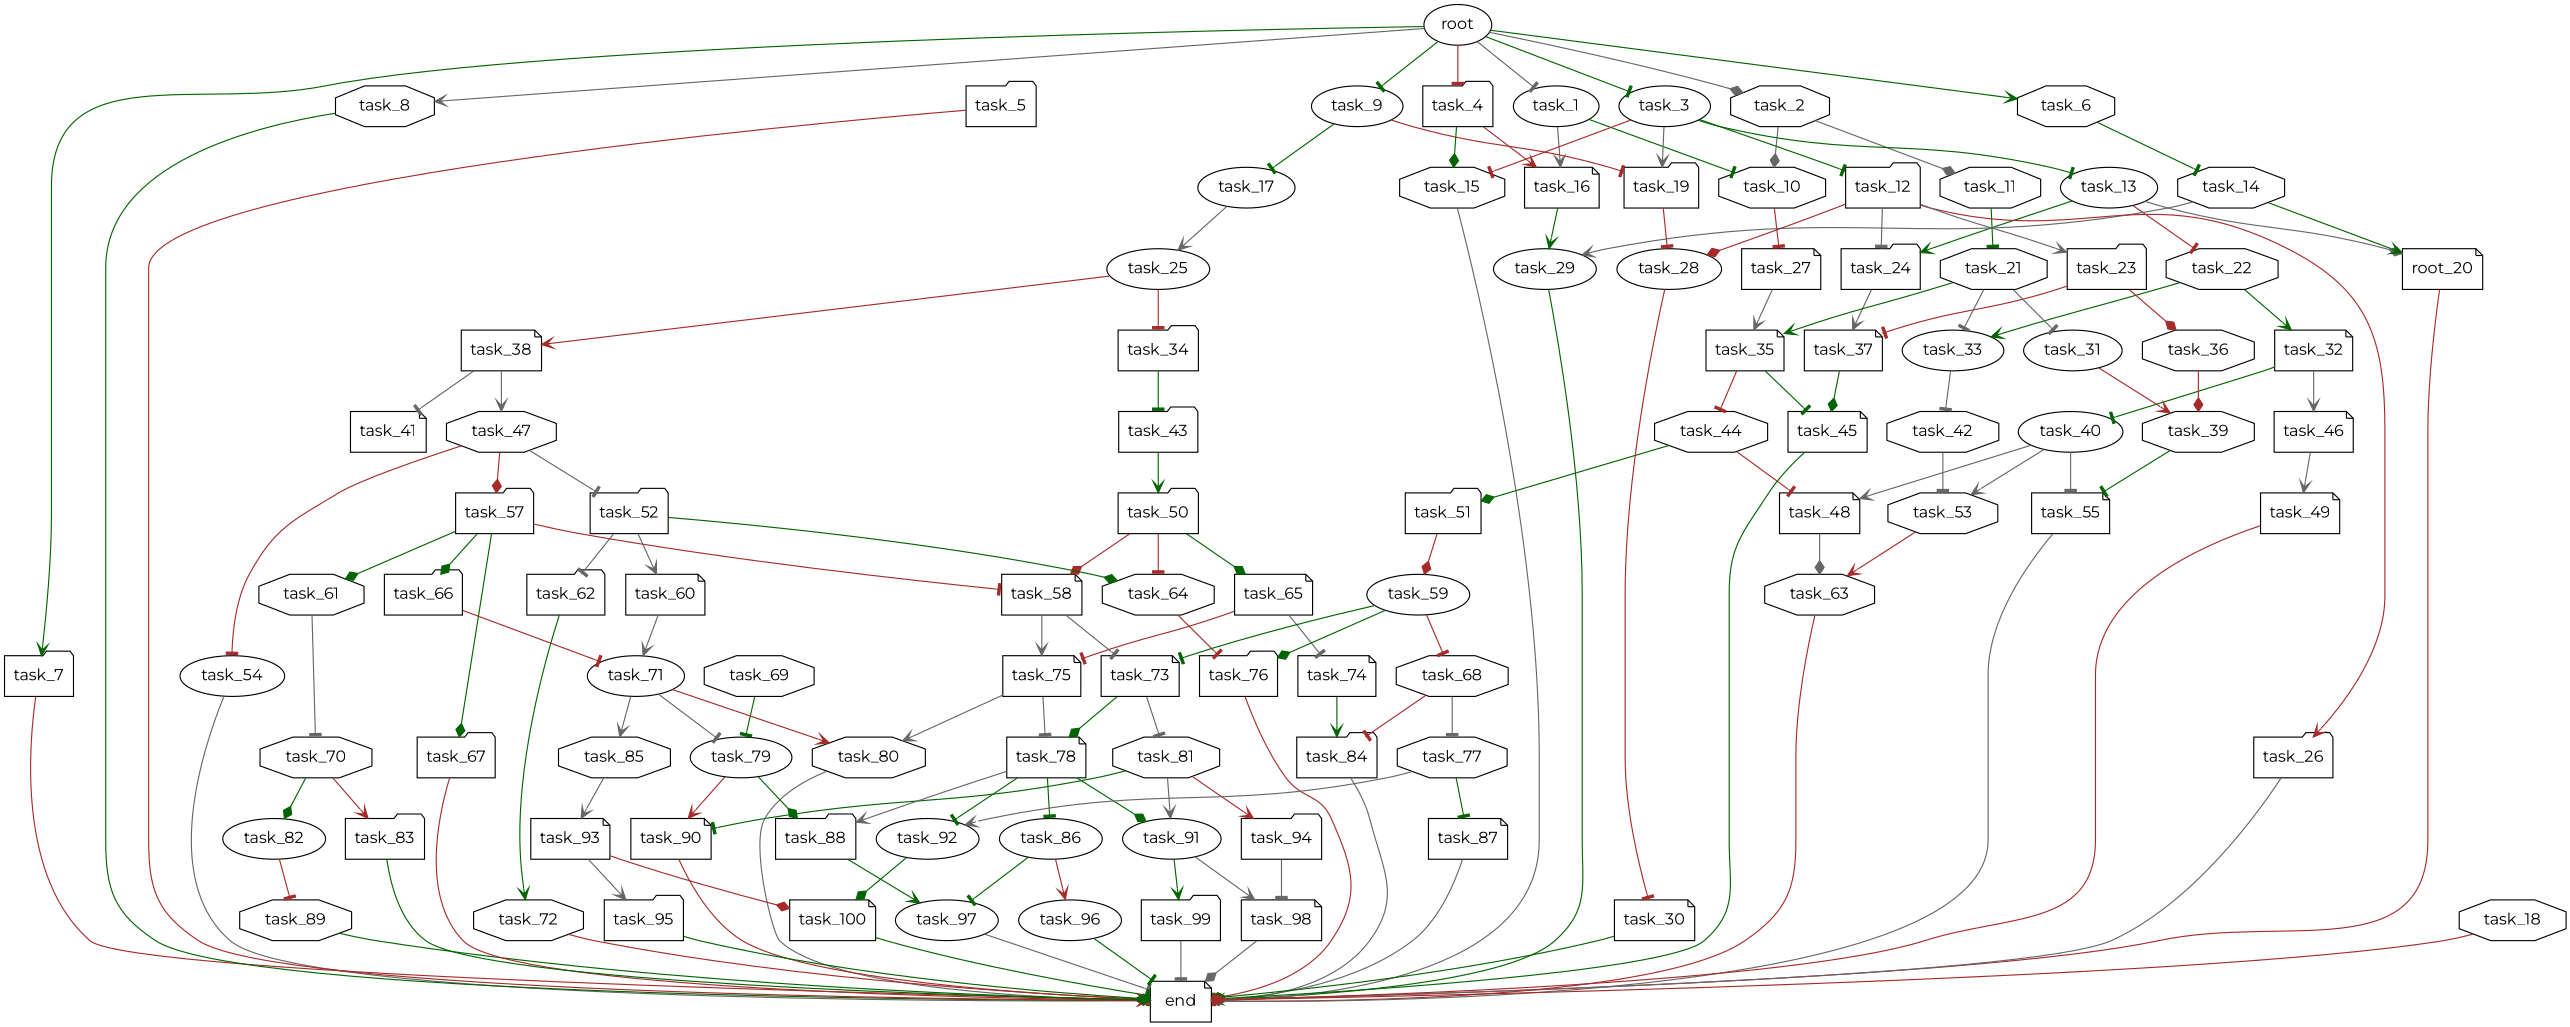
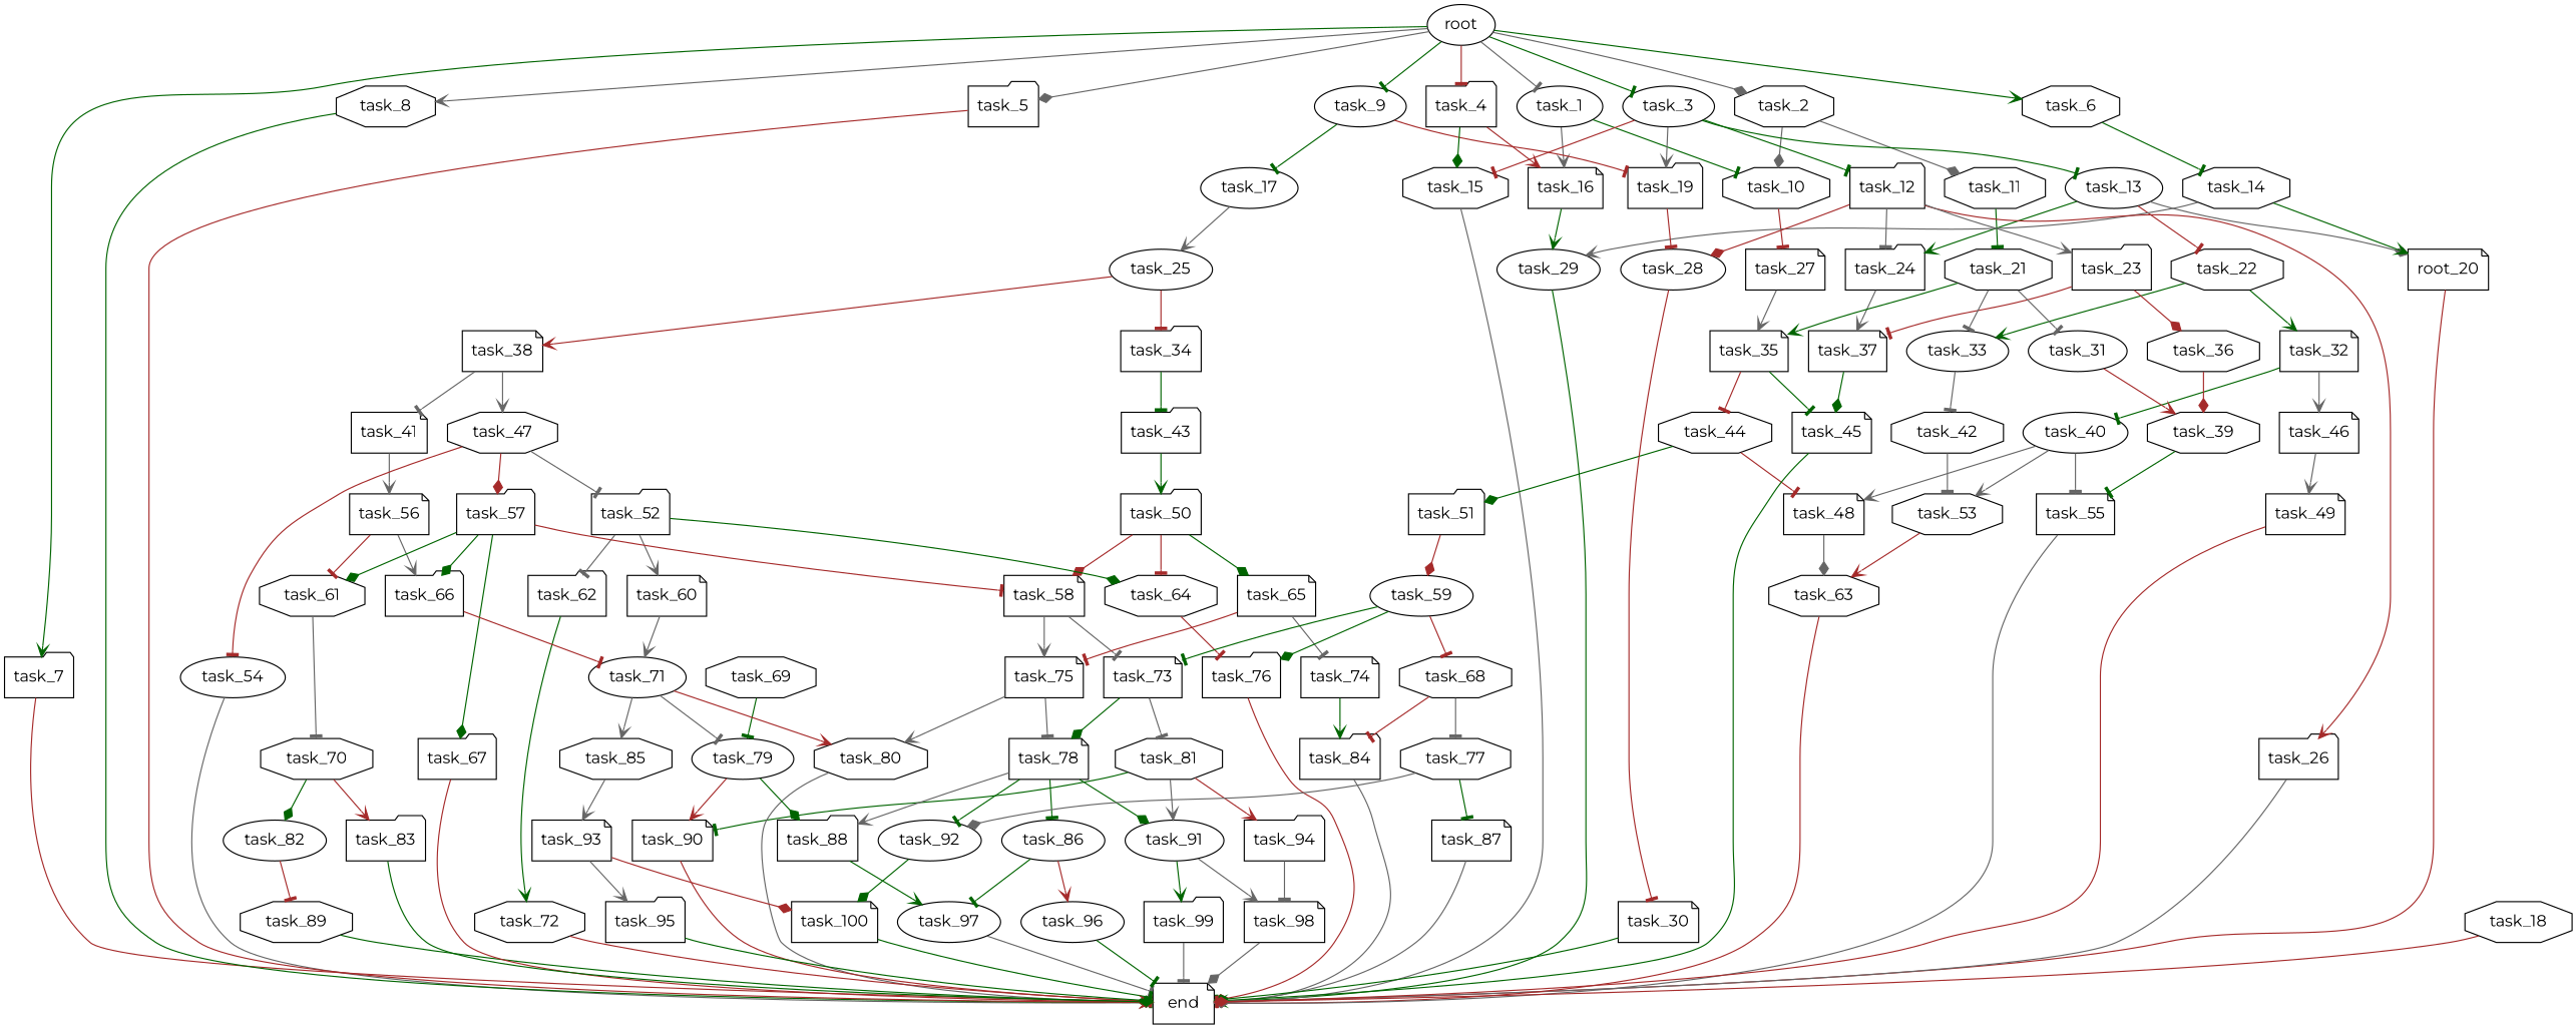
  digraph {
    fontname=Montserrat
    node [fontname=Montserrat shape=octagon]
    edge [arrowhead=tee color=gray40 fontname=Montserrat]
    task_13 [shape=ellipse]
    task_24 [shape=folder]
    task_22
    n4 [label=root_20 shape=note]
    task_37 [shape=note]
    task_33 [shape=ellipse]
    task_32 [shape=note]
    end [shape=note]
    task_27 [shape=note]
    task_10
    task_35 [shape=note]
    task_84 [shape=folder]
    task_54 [shape=ellipse]
    task_50 [shape=folder]
    task_58 [shape=note]
    task_65 [shape=note]
    task_64
    task_73 [shape=note]
    task_75 [shape=note]
    task_74 [shape=note]
    task_76 [shape=folder]
    task_81
    task_78 [shape=note]
    task_80
    task_14
    task_29 [shape=ellipse]
    root [shape=ellipse]
    task_1 [shape=ellipse]
    task_7 [shape=folder]
    task_9 [shape=ellipse]
    task_8
    task_2
    task_5 [shape=folder]
    task_3 [shape=ellipse]
    task_6
    task_4 [shape=folder]
    task_16 [shape=note]
    task_17 [shape=ellipse]
    task_19 [shape=folder]
    task_11
    task_15
    task_12 [shape=folder]
    task_68
    task_77
    task_87 [shape=note]
    task_92 [shape=ellipse]
    task_82 [shape=ellipse]
    task_89
    task_44
    task_45 [shape=note]
    task_48 [shape=note]
    task_51 [shape=folder]
    task_25 [shape=ellipse]
    task_38 [shape=note]
    task_34 [shape=folder]
    task_79 [shape=ellipse]
    task_90 [shape=note]
    task_88 [shape=folder]
    task_97 [shape=ellipse]
    task_69
    task_41 [shape=note]
    task_47
    task_43 [shape=folder]
    task_42
    task_40 [shape=ellipse]
    task_46 [shape=note]
    task_99 [shape=folder]
    task_28 [shape=ellipse]
    task_26 [shape=folder]
    task_23 [shape=folder]
    task_36
    task_30 [shape=note]
+   task_56 [shape=note]
    task_52 [shape=folder]
    task_57 [shape=folder]
    task_62 [shape=folder]
    task_72
    task_93 [shape=note]
    task_95 [shape=folder]
    task_100 [shape=note]
    task_63
    task_66 [shape=folder]
    task_61
    task_21
    task_85
    task_53
    task_60 [shape=note]
    task_71 [shape=ellipse]
    task_70
    task_98 [shape=note]
    task_59 [shape=ellipse]
    task_67 [shape=folder]
    task_39
    task_31 [shape=ellipse]
    task_55 [shape=note]
    task_94 [shape=folder]
    task_91 [shape=ellipse]
    task_86 [shape=ellipse]
    task_83 [shape=folder]
    task_49 [shape=note]
    task_18
    task_96 [shape=ellipse]
    task_13 -> task_24 [arrowhead=vee color=darkgreen]
    task_13 -> task_22 [color=brown]
    task_13 -> n4 [arrowhead=diamond]
    task_24 -> task_37 [arrowhead=vee]
    task_22 -> task_33 [arrowhead=vee color=darkgreen]
    task_22 -> task_32 [arrowhead=vee color=darkgreen]
    n4 -> end [color=brown]
    task_37 -> task_45 [arrowhead=diamond color=darkgreen]
    task_33 -> task_42
    task_32 -> task_40 [color=darkgreen]
    task_32 -> task_46 [arrowhead=vee]
    task_27 -> task_35 [arrowhead=vee]
    task_10 -> task_27 [color=brown]
    task_35 -> task_44 [color=brown]
    task_35 -> task_45 [color=darkgreen]
    task_84 -> end [arrowhead=diamond]
    task_54 -> end [arrowhead=diamond]
    task_50 -> task_58 [arrowhead=diamond color=brown]
    task_50 -> task_65 [arrowhead=diamond color=darkgreen]
    task_50 -> task_64 [color=brown]
    task_58 -> task_73
    task_58 -> task_75 [arrowhead=vee]
    task_65 -> task_75 [color=brown]
    task_65 -> task_74
    task_64 -> task_76 [color=brown]
    task_73 -> task_81
    task_73 -> task_78 [arrowhead=diamond color=darkgreen]
    task_75 -> task_78
    task_75 -> task_80 [arrowhead=vee]
    task_74 -> task_84 [arrowhead=vee color=darkgreen]
    task_76 -> end [arrowhead=diamond color=brown]
    task_81 -> task_90 [color=darkgreen]
    task_81 -> task_94 [arrowhead=vee color=brown]
    task_81 -> task_91 [arrowhead=vee]
    task_78 -> task_92 [color=darkgreen]
    task_78 -> task_88 [arrowhead=vee]
    task_78 -> task_91 [arrowhead=diamond color=darkgreen]
    task_78 -> task_86 [color=darkgreen]
    task_80 -> end [arrowhead=vee]
    task_14 -> n4 [arrowhead=vee color=darkgreen]
    task_14 -> task_29 [arrowhead=vee]
    task_29 -> end [arrowhead=vee color=darkgreen]
    root -> task_1
    root -> task_7 [arrowhead=vee color=darkgreen]
    root -> task_9 [color=darkgreen]
    root -> task_8 [arrowhead=vee]
    root -> task_2 [arrowhead=diamond]
+   root -> task_5 [arrowhead=diamond]
    root -> task_3 [color=darkgreen]
    root -> task_6 [arrowhead=vee color=darkgreen]
    root -> task_4 [color=brown]
    task_1 -> task_10 [color=darkgreen]
    task_1 -> task_16 [arrowhead=vee]
    task_7 -> end [arrowhead=vee color=brown]
    task_9 -> task_17 [color=darkgreen]
    task_9 -> task_19 [color=brown]
    task_8 -> end [arrowhead=diamond color=darkgreen]
    task_2 -> task_10 [arrowhead=diamond]
    task_2 -> task_11 [arrowhead=diamond]
    task_5 -> end [arrowhead=diamond color=brown]
    task_3 -> task_13 [color=darkgreen]
    task_3 -> task_19 [arrowhead=vee]
    task_3 -> task_15 [color=brown]
    task_3 -> task_12 [color=darkgreen]
    task_6 -> task_14 [color=darkgreen]
    task_4 -> task_16 [arrowhead=vee color=brown]
    task_4 -> task_15 [arrowhead=diamond color=darkgreen]
    task_16 -> task_29 [arrowhead=vee color=darkgreen]
    task_17 -> task_25 [arrowhead=vee]
    task_19 -> task_28 [color=brown]
    task_11 -> task_21 [color=darkgreen]
    task_15 -> end [arrowhead=diamond]
    task_12 -> task_24
    task_12 -> task_28 [arrowhead=diamond color=brown]
    task_12 -> task_26 [arrowhead=vee color=brown]
    task_12 -> task_23 [arrowhead=vee]
    task_68 -> task_84 [color=brown]
    task_68 -> task_77
    task_77 -> task_87 [color=darkgreen]
-   task_77 -> task_92 [arrowhead=vee]
+   task_77 -> task_92 [arrowhead=diamond]
    task_87 -> end [arrowhead=diamond]
    task_92 -> task_100 [arrowhead=diamond color=darkgreen]
    task_82 -> task_89 [color=brown]
    task_89 -> end [color=darkgreen]
    task_44 -> task_48 [color=brown]
    task_44 -> task_51 [arrowhead=diamond color=darkgreen]
    task_45 -> end [color=darkgreen]
    task_48 -> task_63 [arrowhead=diamond]
    task_51 -> task_59 [arrowhead=diamond color=brown]
    task_25 -> task_38 [arrowhead=vee color=brown]
    task_25 -> task_34 [color=brown]
    task_38 -> task_41
    task_38 -> task_47 [arrowhead=vee]
    task_34 -> task_43 [color=darkgreen]
    task_79 -> task_90 [arrowhead=vee color=brown]
    task_79 -> task_88 [arrowhead=diamond color=darkgreen]
    task_90 -> end [arrowhead=diamond color=brown]
    task_88 -> task_97 [arrowhead=vee color=darkgreen]
    task_97 -> end
    task_69 -> task_79 [color=darkgreen]
+   task_41 -> task_56 [arrowhead=vee]
    task_47 -> task_54 [color=brown]
    task_47 -> task_52
    task_47 -> task_57 [arrowhead=diamond color=brown]
    task_43 -> task_50 [arrowhead=vee color=darkgreen]
    task_42 -> task_53
    task_40 -> task_48 [arrowhead=vee]
    task_40 -> task_53 [arrowhead=vee]
    task_40 -> task_55
    task_46 -> task_49 [arrowhead=vee]
    task_99 -> end
    task_28 -> task_30 [color=brown]
    task_26 -> end [arrowhead=diamond]
    task_23 -> task_37 [color=brown]
    task_23 -> task_36 [arrowhead=diamond color=brown]
    task_36 -> task_39 [arrowhead=diamond color=brown]
    task_30 -> end [arrowhead=diamond color=darkgreen]
+   task_56 -> task_66 [arrowhead=vee]
+   task_56 -> task_61 [color=brown]
    task_52 -> task_64 [arrowhead=diamond color=darkgreen]
    task_52 -> task_62
    task_52 -> task_60 [arrowhead=vee]
    task_57 -> task_58 [color=brown]
    task_57 -> task_66 [arrowhead=diamond color=darkgreen]
    task_57 -> task_61 [arrowhead=diamond color=darkgreen]
    task_57 -> task_67 [arrowhead=diamond color=darkgreen]
    task_62 -> task_72 [arrowhead=vee color=darkgreen]
    task_72 -> end [color=brown]
    task_93 -> task_95 [arrowhead=vee]
    task_93 -> task_100 [arrowhead=diamond color=brown]
    task_95 -> end [arrowhead=diamond color=darkgreen]
    task_100 -> end [color=darkgreen]
    task_63 -> end [arrowhead=diamond color=brown]
    task_66 -> task_71 [color=brown]
    task_61 -> task_70
    task_21 -> task_33
    task_21 -> task_35 [arrowhead=vee color=darkgreen]
    task_21 -> task_31
    task_85 -> task_93 [arrowhead=vee]
    task_53 -> task_63 [arrowhead=vee color=brown]
    task_60 -> task_71 [arrowhead=vee]
    task_71 -> task_80 [arrowhead=vee color=brown]
    task_71 -> task_79
    task_71 -> task_85 [arrowhead=vee]
    task_70 -> task_82 [arrowhead=diamond color=darkgreen]
    task_70 -> task_83 [arrowhead=vee color=brown]
    task_98 -> end [arrowhead=diamond]
    task_59 -> task_73 [color=darkgreen]
    task_59 -> task_76 [arrowhead=diamond color=darkgreen]
    task_59 -> task_68 [color=brown]
    task_67 -> end [arrowhead=vee color=brown]
    task_39 -> task_55 [color=darkgreen]
    task_31 -> task_39 [arrowhead=vee color=brown]
    task_55 -> end [arrowhead=diamond]
    task_94 -> task_98
    task_91 -> task_99 [arrowhead=vee color=darkgreen]
    task_91 -> task_98 [arrowhead=vee]
    task_86 -> task_97 [color=darkgreen]
    task_86 -> task_96 [arrowhead=vee color=brown]
    task_83 -> end [arrowhead=diamond color=darkgreen]
    task_49 -> end [arrowhead=diamond color=brown]
    task_18 -> end [color=brown]
    task_96 -> end [color=darkgreen]
  }
